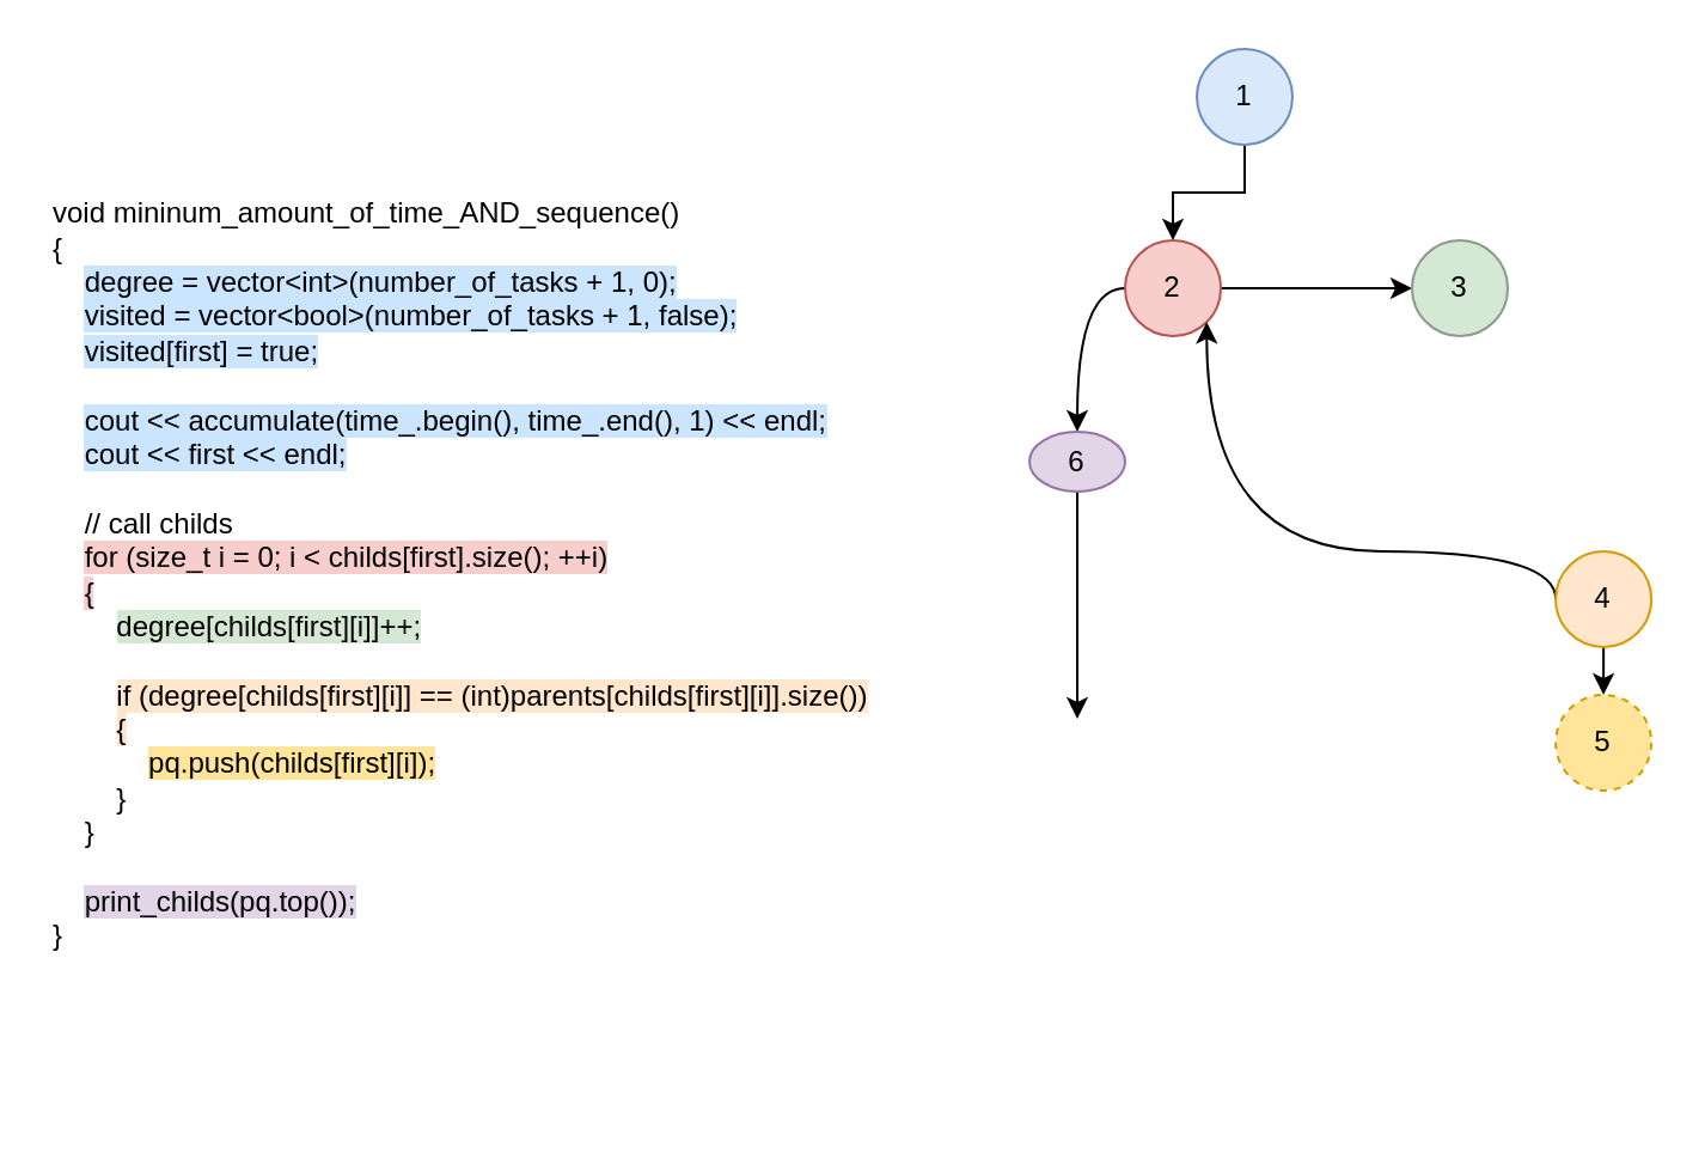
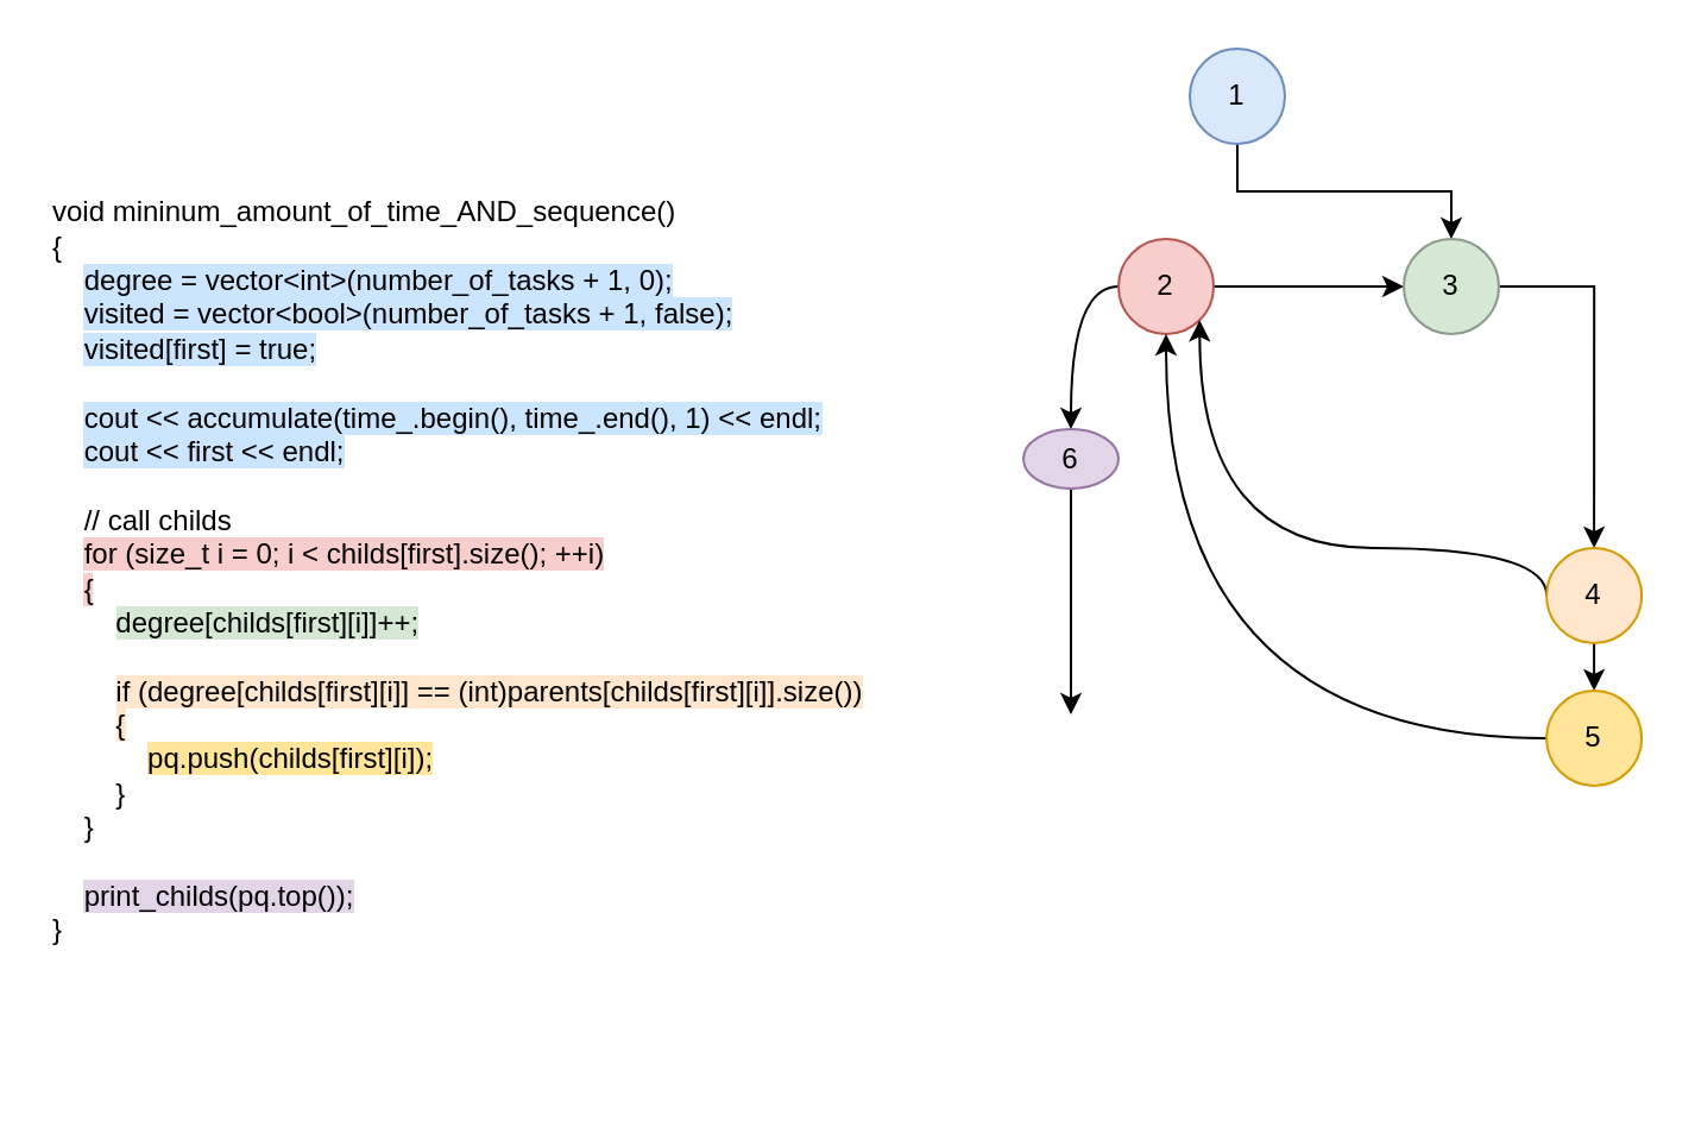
  <mxCell id="0" />
  <mxCell id="1" parent="0" />
- <mxCell id="2" style="edgeStyle=orthogonalEdgeStyle;rounded=0;orthogonalLoop=1;jettySize=auto;html=1;exitX=0.5;exitY=1;exitDx=0;exitDy=0;entryX=0.5;entryY=0;entryDx=0;entryDy=0;" parent="1" source="3" target="7" edge="1"><mxGeometry relative="1" as="geometry" /></mxCell>
+ <mxCell id="2" style="edgeStyle=orthogonalEdgeStyle;rounded=0;orthogonalLoop=1;jettySize=auto;html=1;exitX=0.5;exitY=1;exitDx=0;exitDy=0;" parent="1" source="3" target="9" edge="1"><mxGeometry relative="1" as="geometry" /></mxCell>
  <mxCell id="3" value="1" style="ellipse;whiteSpace=wrap;html=1;aspect=fixed;fillColor=#dae8fc;strokeColor=#6c8ebf;" parent="1" vertex="1"><mxGeometry x="500" y="20" width="40" height="40" as="geometry" /></mxCell>
  <mxCell id="4" value="&lt;div&gt;void&amp;nbsp;mininum_amount_of_time_AND_sequence&lt;span style=&quot;background-color: initial;&quot;&gt;()&lt;/span&gt;&lt;br&gt;&lt;/div&gt;&lt;div&gt;{&lt;/div&gt;&lt;div&gt;&lt;div&gt;&amp;nbsp; &amp;nbsp; &lt;span style=&quot;background-color: rgb(204, 229, 255);&quot;&gt;degree = vector&amp;lt;int&amp;gt;(number_of_tasks + 1, 0);&lt;/span&gt;&lt;/div&gt;&lt;div&gt;&amp;nbsp; &amp;nbsp; &lt;span style=&quot;background-color: rgb(204, 229, 255);&quot;&gt;visited = vector&amp;lt;bool&amp;gt;(number_of_tasks + 1, false);&lt;/span&gt;&lt;/div&gt;&lt;div&gt;&amp;nbsp; &amp;nbsp; &lt;span style=&quot;background-color: rgb(204, 229, 255);&quot;&gt;visited[first] = true;&lt;/span&gt;&lt;/div&gt;&lt;div&gt;&lt;br&gt;&lt;/div&gt;&lt;div&gt;&amp;nbsp; &amp;nbsp; &lt;span style=&quot;background-color: rgb(204, 229, 255);&quot;&gt;cout &amp;lt;&amp;lt; accumulate(time_.begin(), time_.end(), 1) &amp;lt;&amp;lt; endl;&lt;/span&gt;&lt;/div&gt;&lt;div&gt;&amp;nbsp; &amp;nbsp; &lt;span style=&quot;background-color: rgb(204, 229, 255);&quot;&gt;cout &amp;lt;&amp;lt; first &amp;lt;&amp;lt; endl;&lt;/span&gt;&lt;/div&gt;&lt;div&gt;&lt;br&gt;&lt;/div&gt;&lt;div&gt;&amp;nbsp; &amp;nbsp; // call childs&lt;/div&gt;&lt;div&gt;&amp;nbsp; &amp;nbsp; &lt;span style=&quot;background-color: rgb(248, 206, 204);&quot;&gt;for (size_t i = 0; i &amp;lt; childs[first].size(); ++i)&lt;/span&gt;&lt;/div&gt;&lt;div&gt;&amp;nbsp; &amp;nbsp; &lt;span style=&quot;background-color: rgb(248, 206, 204);&quot;&gt;{&lt;/span&gt;&lt;/div&gt;&lt;div&gt;&amp;nbsp; &amp;nbsp; &amp;nbsp; &amp;nbsp; &lt;span style=&quot;background-color: rgb(213, 232, 212);&quot;&gt;degree[childs[first][i]]++;&lt;/span&gt;&lt;/div&gt;&lt;div&gt;&lt;br&gt;&lt;/div&gt;&lt;div&gt;&amp;nbsp; &amp;nbsp; &amp;nbsp; &amp;nbsp; &lt;span style=&quot;background-color: rgb(255, 230, 204);&quot;&gt;if (degree[childs[first][i]] == (int)parents[childs[first][i]].size())&lt;/span&gt;&lt;/div&gt;&lt;div&gt;&amp;nbsp; &amp;nbsp; &amp;nbsp; &amp;nbsp; &lt;span style=&quot;background-color: rgb(255, 230, 204);&quot;&gt;{&lt;/span&gt;&lt;/div&gt;&lt;div&gt;&amp;nbsp; &amp;nbsp; &amp;nbsp; &amp;nbsp; &amp;nbsp; &amp;nbsp; &lt;span style=&quot;background-color: rgb(255, 229, 153);&quot;&gt;pq.push(childs[first][i]);&lt;/span&gt;&lt;/div&gt;&lt;div&gt;&amp;nbsp; &amp;nbsp; &amp;nbsp; &amp;nbsp; }&lt;/div&gt;&lt;div&gt;&amp;nbsp; &amp;nbsp; }&lt;/div&gt;&lt;div&gt;&lt;br&gt;&lt;/div&gt;&lt;div&gt;&amp;nbsp; &amp;nbsp; &lt;span style=&quot;background-color: rgb(225, 213, 231);&quot;&gt;print_childs(pq.top());&lt;/span&gt;&lt;/div&gt;&lt;/div&gt;&lt;div&gt;}&lt;/div&gt;" style="text;html=1;strokeColor=none;fillColor=none;align=left;verticalAlign=middle;whiteSpace=wrap;rounded=0;" parent="1" vertex="1"><mxGeometry x="20" y="20" width="400" height="440" as="geometry" /></mxCell>
  <mxCell id="5" style="edgeStyle=orthogonalEdgeStyle;rounded=0;orthogonalLoop=1;jettySize=auto;html=1;exitX=1;exitY=0.5;exitDx=0;exitDy=0;entryX=0;entryY=0.5;entryDx=0;entryDy=0;" edge="1" parent="1" source="7" target="9"><mxGeometry relative="1" as="geometry" /></mxCell>
  <mxCell id="6" style="edgeStyle=orthogonalEdgeStyle;orthogonalLoop=1;jettySize=auto;html=1;exitX=0;exitY=0.5;exitDx=0;exitDy=0;curved=1;" edge="1" parent="1" source="7" target="14"><mxGeometry relative="1" as="geometry"><Array as="points"><mxPoint x="450" y="120" /></Array></mxGeometry></mxCell>
  <mxCell id="7" value="2" style="ellipse;whiteSpace=wrap;html=1;aspect=fixed;fillColor=#f8cecc;strokeColor=#b85450;" parent="1" vertex="1"><mxGeometry x="470" y="100" width="40" height="40" as="geometry" /></mxCell>
+ <mxCell id="8" style="edgeStyle=orthogonalEdgeStyle;rounded=0;orthogonalLoop=1;jettySize=auto;html=1;exitX=1;exitY=0.5;exitDx=0;exitDy=0;entryX=0.5;entryY=0;entryDx=0;entryDy=0;" parent="1" source="9" target="12" edge="1"><mxGeometry relative="1" as="geometry"><Array as="points"><mxPoint x="670" y="120" /></Array></mxGeometry></mxCell>
  <mxCell id="9" value="3" style="ellipse;whiteSpace=wrap;html=1;aspect=fixed;fillColor=#D5E8D4;strokeColor=#8C998C;" parent="1" vertex="1"><mxGeometry x="590" y="100" width="40" height="40" as="geometry" /></mxCell>
  <mxCell id="10" style="edgeStyle=orthogonalEdgeStyle;rounded=0;orthogonalLoop=1;jettySize=auto;html=1;exitX=0.5;exitY=1;exitDx=0;exitDy=0;entryX=0.5;entryY=0;entryDx=0;entryDy=0;" edge="1" parent="1" source="12" target="16"><mxGeometry relative="1" as="geometry" /></mxCell>
  <mxCell id="11" style="edgeStyle=orthogonalEdgeStyle;orthogonalLoop=1;jettySize=auto;html=1;exitX=0;exitY=0.5;exitDx=0;exitDy=0;entryX=1;entryY=1;entryDx=0;entryDy=0;curved=1;" edge="1" parent="1" source="12" target="7"><mxGeometry relative="1" as="geometry"><Array as="points"><mxPoint x="504" y="230" /></Array></mxGeometry></mxCell>
  <mxCell id="12" value="4" style="ellipse;whiteSpace=wrap;html=1;aspect=fixed;fillColor=#ffe6cc;strokeColor=#d79b00;" parent="1" vertex="1"><mxGeometry x="650.06" y="230" width="40" height="40" as="geometry" /></mxCell>
  <mxCell id="13" style="edgeStyle=orthogonalEdgeStyle;rounded=0;orthogonalLoop=1;jettySize=auto;html=1;exitX=0.5;exitY=1;exitDx=0;exitDy=0;" edge="1" parent="1" source="14"><mxGeometry relative="1" as="geometry"><mxPoint x="450" y="300" as="targetPoint" /></mxGeometry></mxCell>
  <mxCell id="14" value="6" style="ellipse;whiteSpace=wrap;html=1;aspect=fixed;fillColor=#E1D5E7;strokeColor=#9673a6;" parent="1" vertex="1"><mxGeometry x="430" y="180" width="40" height="25" as="geometry" /></mxCell>
- <mxCell id="16" value="5" style="ellipse;whiteSpace=wrap;html=1;aspect=fixed;fillColor=#FFE599;strokeColor=#d79b00;dashed=1;" vertex="1" parent="1"><mxGeometry x="650.06" y="290" width="40" height="40" as="geometry" /></mxCell>
+ <mxCell id="15" style="edgeStyle=orthogonalEdgeStyle;orthogonalLoop=1;jettySize=auto;html=1;entryX=0.5;entryY=1;entryDx=0;entryDy=0;curved=1;" edge="1" parent="1" source="16" target="7"><mxGeometry relative="1" as="geometry" /></mxCell>
+ <mxCell id="16" value="5" style="ellipse;whiteSpace=wrap;html=1;aspect=fixed;fillColor=#FFE599;strokeColor=#d79b00;" vertex="1" parent="1"><mxGeometry x="650.06" y="290" width="40" height="40" as="geometry" /></mxCell>
